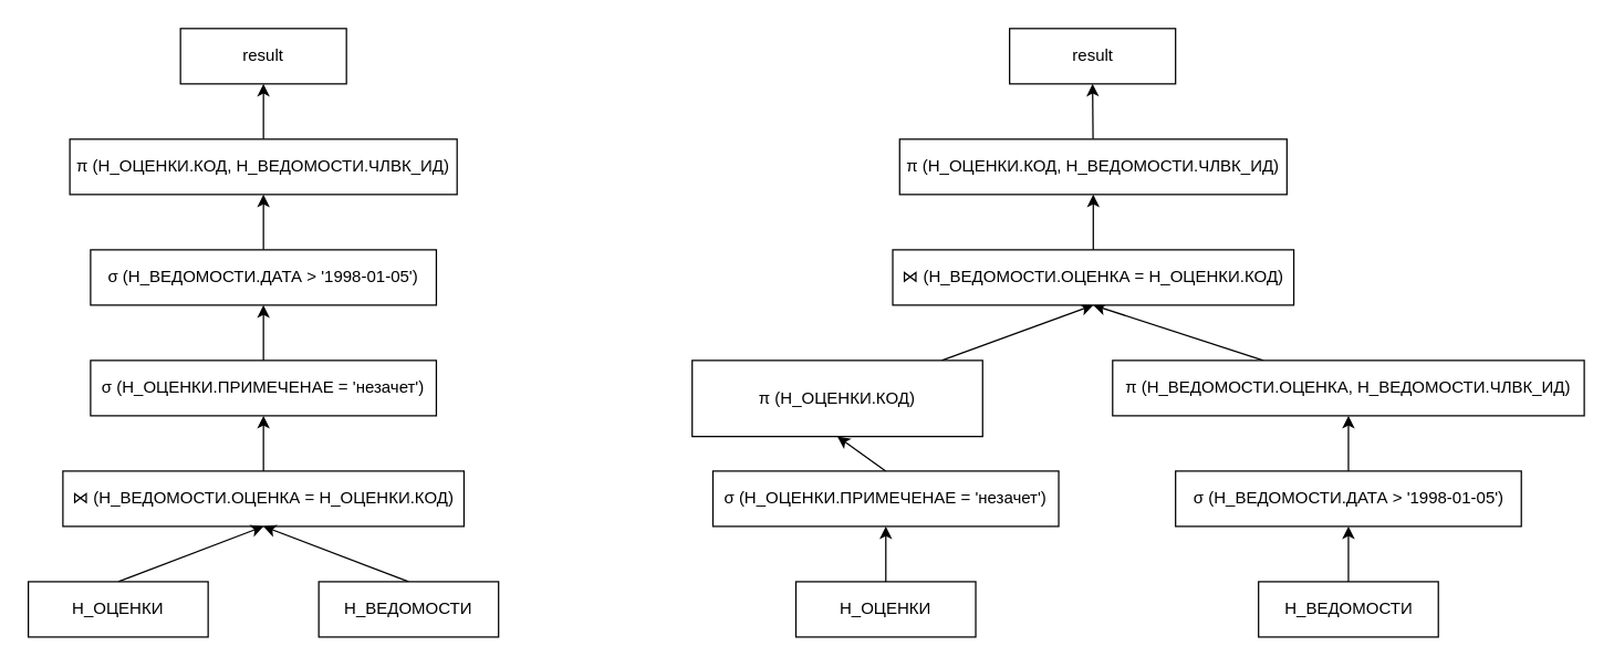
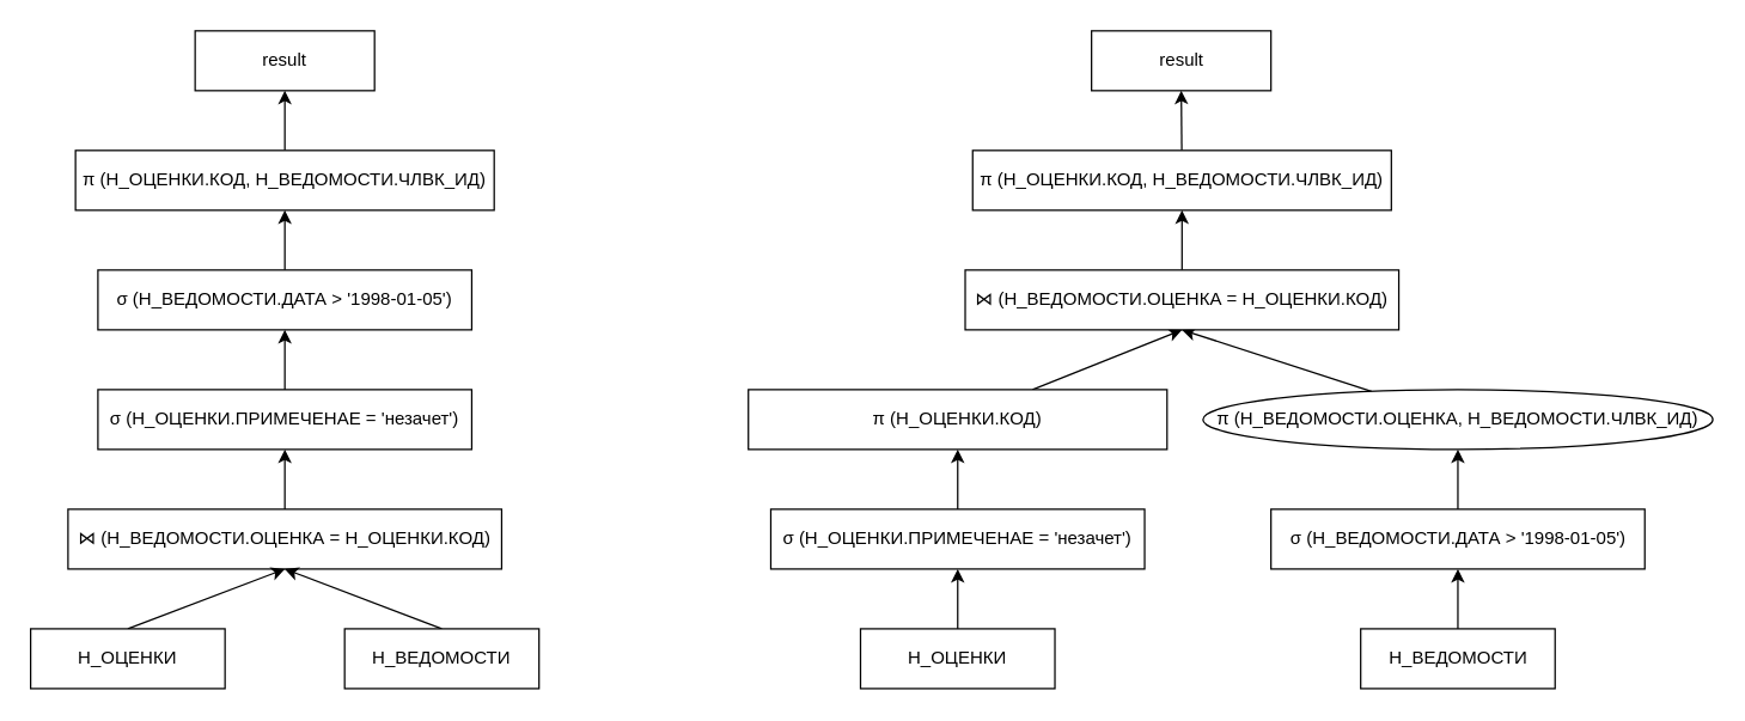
  <mxCell id="0" />
  <mxCell id="1" parent="0" />
  <mxCell id="2" style="edgeStyle=orthogonalEdgeStyle;rounded=0;orthogonalLoop=1;jettySize=auto;html=1;exitX=0.5;exitY=0;exitDx=0;exitDy=0;entryX=0.5;entryY=1;entryDx=0;entryDy=0;" edge="1" parent="1" source="3" target="6"><mxGeometry relative="1" as="geometry" /></mxCell>
  <mxCell id="3" value="π (Н_ОЦЕНКИ.КОД, Н_ВЕДОМОСТИ.ЧЛВК_ИД)" style="rounded=0;whiteSpace=wrap;html=1;" vertex="1" parent="1"><mxGeometry x="50" y="100" width="280" height="40" as="geometry" /></mxCell>
  <mxCell id="4" style="edgeStyle=orthogonalEdgeStyle;rounded=0;orthogonalLoop=1;jettySize=auto;html=1;entryX=0.5;entryY=1;entryDx=0;entryDy=0;" edge="1" parent="1" source="5" target="8"><mxGeometry relative="1" as="geometry" /></mxCell>
  <mxCell id="5" value="σ (Н_ОЦЕНКИ.ПРИМЕЧЕНАЕ = 'незачет')" style="rounded=0;whiteSpace=wrap;html=1;" vertex="1" parent="1"><mxGeometry x="65" y="260" width="250" height="40" as="geometry" /></mxCell>
  <mxCell id="6" value="result" style="rounded=0;whiteSpace=wrap;html=1;" vertex="1" parent="1"><mxGeometry x="130" y="20" width="120" height="40" as="geometry" /></mxCell>
  <mxCell id="7" style="edgeStyle=orthogonalEdgeStyle;rounded=0;orthogonalLoop=1;jettySize=auto;html=1;entryX=0.5;entryY=1;entryDx=0;entryDy=0;" edge="1" parent="1" source="8" target="3"><mxGeometry relative="1" as="geometry" /></mxCell>
  <mxCell id="8" value="σ (Н_ВЕДОМОСТИ.ДАТА &amp;gt; '1998-01-05')" style="rounded=0;whiteSpace=wrap;html=1;" vertex="1" parent="1"><mxGeometry x="65" y="180" width="250" height="40" as="geometry" /></mxCell>
  <mxCell id="9" style="edgeStyle=orthogonalEdgeStyle;rounded=0;orthogonalLoop=1;jettySize=auto;html=1;entryX=0.5;entryY=1;entryDx=0;entryDy=0;" edge="1" parent="1" source="10" target="5"><mxGeometry relative="1" as="geometry" /></mxCell>
  <mxCell id="10" value="⋈ (Н_ВЕДОМОСТИ.ОЦЕНКА = Н_ОЦЕНКИ.КОД)" style="rounded=0;whiteSpace=wrap;html=1;" vertex="1" parent="1"><mxGeometry x="45" y="340" width="290" height="40" as="geometry" /></mxCell>
  <mxCell id="11" style="edgeStyle=none;rounded=0;orthogonalLoop=1;jettySize=auto;html=1;entryX=0.5;entryY=1;entryDx=0;entryDy=0;exitX=0.5;exitY=0;exitDx=0;exitDy=0;" edge="1" parent="1" source="12" target="10"><mxGeometry relative="1" as="geometry"><mxPoint x="85" y="460" as="targetPoint" /></mxGeometry></mxCell>
  <mxCell id="12" value="&lt;span&gt;Н_ОЦЕНКИ&lt;/span&gt;" style="rounded=0;whiteSpace=wrap;html=1;" vertex="1" parent="1"><mxGeometry x="20" y="420" width="130" height="40" as="geometry" /></mxCell>
  <mxCell id="13" style="edgeStyle=none;rounded=0;orthogonalLoop=1;jettySize=auto;html=1;entryX=0.5;entryY=1;entryDx=0;entryDy=0;exitX=0.5;exitY=0;exitDx=0;exitDy=0;" edge="1" parent="1" source="14" target="10"><mxGeometry relative="1" as="geometry"><mxPoint x="285" y="460" as="targetPoint" /></mxGeometry></mxCell>
  <mxCell id="14" value="&lt;span&gt;Н_ВЕДОМОСТИ&lt;/span&gt;" style="rounded=0;whiteSpace=wrap;html=1;" vertex="1" parent="1"><mxGeometry x="230" y="420" width="130" height="40" as="geometry" /></mxCell>
  <mxCell id="15" value="result" style="rounded=0;whiteSpace=wrap;html=1;" vertex="1" parent="1"><mxGeometry x="729.5" y="20" width="120" height="40" as="geometry" /></mxCell>
  <mxCell id="16" style="edgeStyle=none;rounded=0;orthogonalLoop=1;jettySize=auto;html=1;entryX=0.5;entryY=1;entryDx=0;entryDy=0;" edge="1" parent="1" source="17" target="23"><mxGeometry relative="1" as="geometry" /></mxCell>
  <mxCell id="17" value="&lt;span&gt;Н_ОЦЕНКИ&lt;/span&gt;" style="rounded=0;whiteSpace=wrap;html=1;" vertex="1" parent="1"><mxGeometry x="575" y="420" width="130" height="40" as="geometry" /></mxCell>
  <mxCell id="18" style="edgeStyle=none;rounded=0;orthogonalLoop=1;jettySize=auto;html=1;" edge="1" parent="1" source="19" target="27"><mxGeometry relative="1" as="geometry" /></mxCell>
  <mxCell id="19" value="σ (Н_ВЕДОМОСТИ.ДАТА &amp;gt; '1998-01-05')" style="rounded=0;whiteSpace=wrap;html=1;" vertex="1" parent="1"><mxGeometry x="849.5" y="340" width="250" height="40" as="geometry" /></mxCell>
  <mxCell id="20" style="edgeStyle=none;rounded=0;orthogonalLoop=1;jettySize=auto;html=1;entryX=0.5;entryY=1;entryDx=0;entryDy=0;" edge="1" parent="1" source="21" target="19"><mxGeometry relative="1" as="geometry" /></mxCell>
  <mxCell id="21" value="&lt;span&gt;Н_ВЕДОМОСТИ&lt;/span&gt;" style="rounded=0;whiteSpace=wrap;html=1;" vertex="1" parent="1"><mxGeometry x="909.5" y="420" width="130" height="40" as="geometry" /></mxCell>
  <mxCell id="22" style="edgeStyle=none;rounded=0;orthogonalLoop=1;jettySize=auto;html=1;exitX=0.5;exitY=0;exitDx=0;exitDy=0;entryX=0.5;entryY=1;entryDx=0;entryDy=0;" edge="1" parent="1" source="23" target="25"><mxGeometry relative="1" as="geometry" /></mxCell>
  <mxCell id="23" value="σ (Н_ОЦЕНКИ.ПРИМЕЧЕНАЕ = 'незачет')" style="rounded=0;whiteSpace=wrap;html=1;" vertex="1" parent="1"><mxGeometry x="515" y="340" width="250" height="40" as="geometry" /></mxCell>
  <mxCell id="24" style="edgeStyle=none;rounded=0;orthogonalLoop=1;jettySize=auto;html=1;entryX=0.5;entryY=1;entryDx=0;entryDy=0;" edge="1" parent="1" source="25" target="29"><mxGeometry relative="1" as="geometry" /></mxCell>
- <mxCell id="25" value="π (Н_ОЦЕНКИ.КОД)" style="rounded=0;whiteSpace=wrap;html=1;" vertex="1" parent="1"><mxGeometry x="500" y="260" width="210" height="55" as="geometry" /></mxCell>
+ <mxCell id="25" value="π (Н_ОЦЕНКИ.КОД)" style="rounded=0;whiteSpace=wrap;html=1;" vertex="1" parent="1"><mxGeometry x="500" y="260" width="280" height="40" as="geometry" /></mxCell>
  <mxCell id="26" style="edgeStyle=none;rounded=0;orthogonalLoop=1;jettySize=auto;html=1;entryX=0.5;entryY=1;entryDx=0;entryDy=0;" edge="1" parent="1" source="27" target="29"><mxGeometry relative="1" as="geometry" /></mxCell>
- <mxCell id="27" value="π (Н_ВЕДОМОСТИ.ОЦЕНКА, Н_ВЕДОМОСТИ.ЧЛВК_ИД)" style="rounded=0;whiteSpace=wrap;html=1;" vertex="1" parent="1"><mxGeometry x="804" y="260" width="341" height="40" as="geometry" /></mxCell>
+ <mxCell id="27" value="π (Н_ВЕДОМОСТИ.ОЦЕНКА, Н_ВЕДОМОСТИ.ЧЛВК_ИД)" style="ellipse;whiteSpace=wrap;html=1;" vertex="1" parent="1"><mxGeometry x="804" y="260" width="341" height="40" as="geometry" /></mxCell>
  <mxCell id="28" style="edgeStyle=none;rounded=0;orthogonalLoop=1;jettySize=auto;html=1;" edge="1" parent="1" source="29" target="31"><mxGeometry relative="1" as="geometry" /></mxCell>
  <mxCell id="29" value="⋈ (Н_ВЕДОМОСТИ.ОЦЕНКА = Н_ОЦЕНКИ.КОД)" style="rounded=0;whiteSpace=wrap;html=1;" vertex="1" parent="1"><mxGeometry x="645" y="180" width="290" height="40" as="geometry" /></mxCell>
  <mxCell id="30" style="edgeStyle=none;rounded=0;orthogonalLoop=1;jettySize=auto;html=1;entryX=0.5;entryY=1;entryDx=0;entryDy=0;" edge="1" parent="1" source="31" target="15"><mxGeometry relative="1" as="geometry" /></mxCell>
  <mxCell id="31" value="π (Н_ОЦЕНКИ.КОД, Н_ВЕДОМОСТИ.ЧЛВК_ИД)" style="rounded=0;whiteSpace=wrap;html=1;" vertex="1" parent="1"><mxGeometry x="650" y="100" width="280" height="40" as="geometry" /></mxCell>
